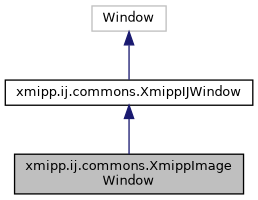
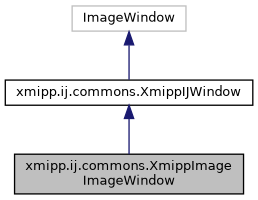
  digraph {
    node [color=black fillcolor=white fontname=Helvetica fontsize=10 shape=record style=filled]
    edge [color=midnightblue dir=back fontname=Helvetica fontsize=10 labelfontname=Helvetica labelfontsize=10 style=solid]
-   n1 [fillcolor=grey75 fontcolor=black height=0.2 label="xmipp.ij.commons.XmippImage\lWindow" width=0.4]
-   n2 [color=grey75 height=0.2 label=Window width=0.4]
+   n1 [fillcolor=grey75 fontcolor=black height=0.2 label="xmipp.ij.commons.XmippImage\lImageWindow" width=0.4]
+   n2 [color=grey75 height=0.2 label=ImageWindow width=0.4]
    n3 [height=0.2 label="xmipp.ij.commons.XmippIJWindow" width=0.4]
    n2 -> n3
    n3 -> n1
  }
